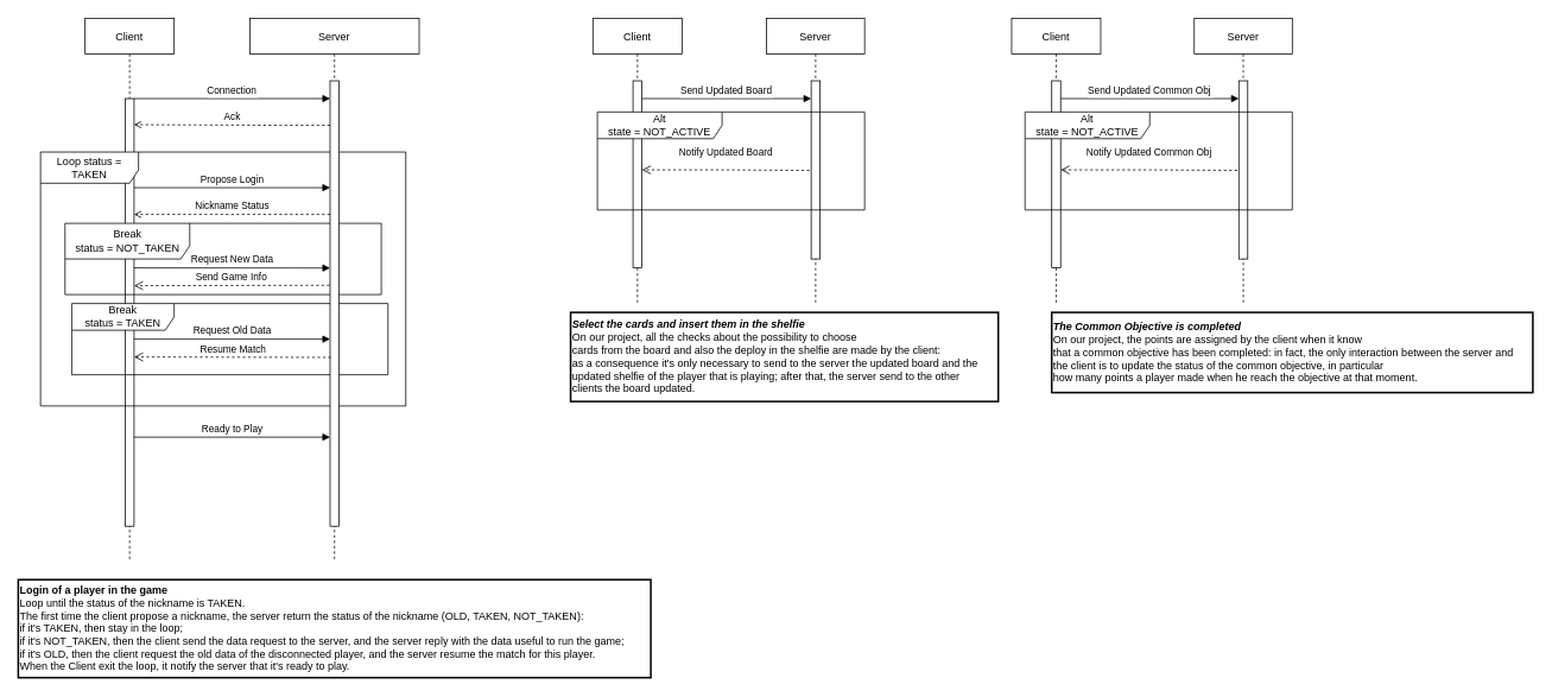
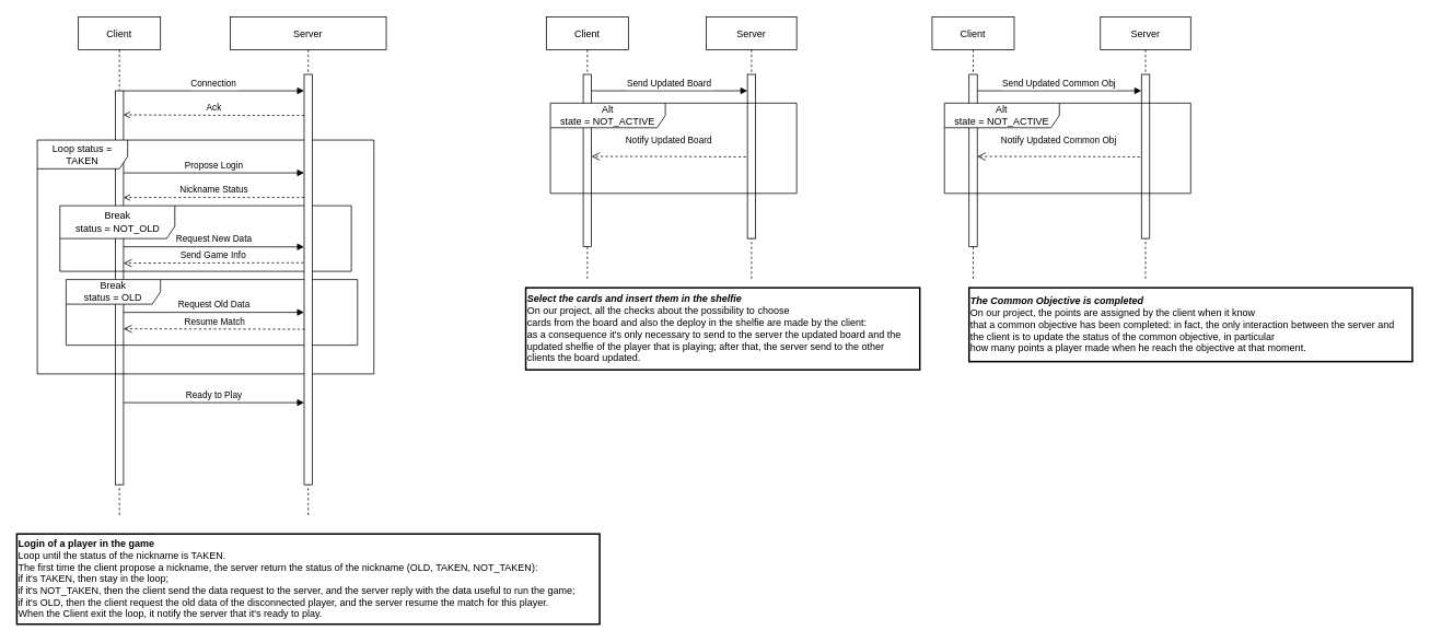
  <mxCell id="0" />
  <mxCell id="1" parent="0" />
  <mxCell id="2" value="Client" style="shape=umlLifeline;perimeter=lifelinePerimeter;container=1;collapsible=0;recursiveResize=0;rounded=0;shadow=0;strokeWidth=1;" parent="1" vertex="1"><mxGeometry x="95" y="20" width="100" height="610" as="geometry" /></mxCell>
  <mxCell id="3" value="" style="points=[];perimeter=orthogonalPerimeter;rounded=0;shadow=0;strokeWidth=1;" parent="2" vertex="1"><mxGeometry x="45" y="90" width="10" height="480" as="geometry" /></mxCell>
  <mxCell id="4" value="Ready to Play" style="html=1;verticalAlign=bottom;endArrow=block;rounded=0;" parent="2" target="9" edge="1"><mxGeometry width="80" relative="1" as="geometry"><mxPoint x="55" y="470" as="sourcePoint" /><mxPoint x="135" y="470" as="targetPoint" /></mxGeometry></mxCell>
  <mxCell id="5" value="Loop status = TAKEN" style="shape=umlFrame;whiteSpace=wrap;html=1;width=110;height=35;gradientColor=none;" parent="2" vertex="1"><mxGeometry x="-50" y="150" width="410" height="285" as="geometry" /></mxCell>
- <mxCell id="6" value="Break&lt;br&gt;status = NOT_TAKEN" style="shape=umlFrame;whiteSpace=wrap;html=1;width=140;height=40;" parent="2" vertex="1"><mxGeometry x="-22.5" y="230" width="355" height="80" as="geometry" /></mxCell>
- <mxCell id="7" value="Break&lt;br&gt;status = TAKEN" style="shape=umlFrame;whiteSpace=wrap;html=1;fillStyle=auto;fillColor=default;width=115;height=30;swimlaneFillColor=none;" parent="1" vertex="1"><mxGeometry x="80" y="340" width="355" height="80" as="geometry" /></mxCell>
+ <mxCell id="6" value="Break&lt;br&gt;status = NOT_OLD" style="shape=umlFrame;whiteSpace=wrap;html=1;width=140;height=40;" parent="2" vertex="1"><mxGeometry x="-22.5" y="230" width="355" height="80" as="geometry" /></mxCell>
+ <mxCell id="7" value="Break&lt;br&gt;status = OLD" style="shape=umlFrame;whiteSpace=wrap;html=1;fillStyle=auto;fillColor=default;width=115;height=30;swimlaneFillColor=none;" parent="1" vertex="1"><mxGeometry x="80" y="340" width="355" height="80" as="geometry" /></mxCell>
  <mxCell id="8" value="Server" style="shape=umlLifeline;perimeter=lifelinePerimeter;container=1;collapsible=0;recursiveResize=0;rounded=0;shadow=0;strokeWidth=1;" parent="1" vertex="1"><mxGeometry x="280" y="20" width="190" height="610" as="geometry" /></mxCell>
  <mxCell id="9" value="" style="points=[];perimeter=orthogonalPerimeter;rounded=0;shadow=0;strokeWidth=1;" parent="8" vertex="1"><mxGeometry x="90" y="70" width="10" height="500" as="geometry" /></mxCell>
  <mxCell id="10" value="Nickname Status" style="html=1;verticalAlign=bottom;endArrow=open;rounded=0;dashed=1;endFill=0;" parent="8" source="9" edge="1"><mxGeometry width="80" relative="1" as="geometry"><mxPoint x="-65" y="220" as="sourcePoint" /><mxPoint x="-130" y="220" as="targetPoint" /></mxGeometry></mxCell>
  <mxCell id="11" value="Request New Data" style="html=1;verticalAlign=bottom;endArrow=block;rounded=0;endFill=1;" parent="8" edge="1"><mxGeometry relative="1" as="geometry"><mxPoint x="-130" y="280" as="sourcePoint" /><mxPoint x="90" y="280.2" as="targetPoint" /></mxGeometry></mxCell>
  <mxCell id="12" value="Connection" style="verticalAlign=bottom;endArrow=block;shadow=0;strokeWidth=1;" parent="1" source="3" edge="1"><mxGeometry relative="1" as="geometry"><mxPoint x="255" y="100" as="sourcePoint" /><mxPoint x="370" y="110" as="targetPoint" /><Array as="points"><mxPoint x="255" y="110" /></Array></mxGeometry></mxCell>
  <mxCell id="13" value="Ack" style="html=1;verticalAlign=bottom;endArrow=open;rounded=0;dashed=1;endFill=0;entryX=0.99;entryY=0.061;entryDx=0;entryDy=0;entryPerimeter=0;exitX=0;exitY=0.1;exitDx=0;exitDy=0;exitPerimeter=0;" parent="1" source="9" target="3" edge="1"><mxGeometry x="0.0" width="80" relative="1" as="geometry"><mxPoint x="365" y="140" as="sourcePoint" /><mxPoint x="155" y="140" as="targetPoint" /><Array as="points"><mxPoint x="315" y="140" /></Array><mxPoint as="offset" /></mxGeometry></mxCell>
  <mxCell id="14" value="Resume Match" style="html=1;verticalAlign=bottom;endArrow=open;dashed=1;endSize=8;rounded=0;exitX=0.092;exitY=0.621;exitDx=0;exitDy=0;exitPerimeter=0;" parent="1" source="9" edge="1"><mxGeometry x="-0.001" relative="1" as="geometry"><mxPoint x="362.5" y="400" as="sourcePoint" /><mxPoint x="150" y="400" as="targetPoint" /><mxPoint as="offset" /></mxGeometry></mxCell>
  <mxCell id="15" value="Request Old Data" style="html=1;verticalAlign=bottom;endArrow=block;rounded=0;endFill=1;exitX=0.256;exitY=0.737;exitDx=0;exitDy=0;exitPerimeter=0;" parent="1" source="5" edge="1"><mxGeometry relative="1" as="geometry"><mxPoint x="157.5" y="379.8" as="sourcePoint" /><mxPoint x="370" y="380" as="targetPoint" /></mxGeometry></mxCell>
  <mxCell id="16" value="Client" style="shape=umlLifeline;perimeter=lifelinePerimeter;container=1;collapsible=0;recursiveResize=0;rounded=0;shadow=0;strokeWidth=1;" parent="1" vertex="1"><mxGeometry x="665" y="20" width="100" height="320" as="geometry" /></mxCell>
  <mxCell id="17" value="" style="points=[];perimeter=orthogonalPerimeter;rounded=0;shadow=0;strokeWidth=1;" parent="16" vertex="1"><mxGeometry x="45" y="70" width="10" height="210" as="geometry" /></mxCell>
  <mxCell id="18" value="Server" style="shape=umlLifeline;perimeter=lifelinePerimeter;container=1;collapsible=0;recursiveResize=0;rounded=0;shadow=0;strokeWidth=1;" parent="1" vertex="1"><mxGeometry x="860" y="20" width="110" height="320" as="geometry" /></mxCell>
  <mxCell id="19" value="" style="points=[];perimeter=orthogonalPerimeter;rounded=0;shadow=0;strokeWidth=1;" parent="18" vertex="1"><mxGeometry x="50" y="70" width="10" height="200" as="geometry" /></mxCell>
  <mxCell id="20" value="Alt&lt;br&gt;state = NOT_ACTIVE" style="shape=umlFrame;whiteSpace=wrap;html=1;fillStyle=auto;fillColor=default;width=140;height=30;" parent="18" vertex="1"><mxGeometry x="-190" y="105" width="300" height="110" as="geometry" /></mxCell>
  <mxCell id="21" value="Send Updated Board" style="verticalAlign=bottom;endArrow=block;shadow=0;strokeWidth=1;" parent="1" source="17" edge="1"><mxGeometry relative="1" as="geometry"><mxPoint x="815" y="100" as="sourcePoint" /><mxPoint x="910" y="110" as="targetPoint" /><Array as="points"><mxPoint x="815" y="110" /></Array><mxPoint as="offset" /></mxGeometry></mxCell>
  <mxCell id="22" value="Notify Updated Board" style="html=1;verticalAlign=bottom;endArrow=open;dashed=1;endSize=8;rounded=0;exitX=-0.189;exitY=0.503;exitDx=0;exitDy=0;exitPerimeter=0;" parent="1" source="19" edge="1"><mxGeometry x="-0.005" y="-10" relative="1" as="geometry"><mxPoint x="910" y="210" as="sourcePoint" /><mxPoint x="720" y="190" as="targetPoint" /><Array as="points"><mxPoint x="810" y="190" /></Array><mxPoint as="offset" /></mxGeometry></mxCell>
  <mxCell id="23" value="Client" style="shape=umlLifeline;perimeter=lifelinePerimeter;container=1;collapsible=0;recursiveResize=0;rounded=0;shadow=0;strokeWidth=1;" parent="1" vertex="1"><mxGeometry x="1135" y="20" width="100" height="320" as="geometry" /></mxCell>
  <mxCell id="24" value="" style="points=[];perimeter=orthogonalPerimeter;rounded=0;shadow=0;strokeWidth=1;" parent="23" vertex="1"><mxGeometry x="45" y="70" width="10" height="210" as="geometry" /></mxCell>
  <mxCell id="25" value="Server" style="shape=umlLifeline;perimeter=lifelinePerimeter;container=1;collapsible=0;recursiveResize=0;rounded=0;shadow=0;strokeWidth=1;" parent="1" vertex="1"><mxGeometry x="1340" y="20" width="110" height="320" as="geometry" /></mxCell>
  <mxCell id="26" value="" style="points=[];perimeter=orthogonalPerimeter;rounded=0;shadow=0;strokeWidth=1;" parent="25" vertex="1"><mxGeometry x="50" y="70" width="10" height="200" as="geometry" /></mxCell>
  <mxCell id="27" value="Alt&lt;br&gt;state = NOT_ACTIVE" style="shape=umlFrame;whiteSpace=wrap;html=1;fillStyle=auto;fillColor=default;width=140;height=30;" parent="25" vertex="1"><mxGeometry x="-190" y="105" width="300" height="110" as="geometry" /></mxCell>
  <mxCell id="28" value="Send Updated Common Obj" style="verticalAlign=bottom;endArrow=block;shadow=0;strokeWidth=1;" parent="1" source="24" edge="1"><mxGeometry x="0.003" relative="1" as="geometry"><mxPoint x="1295" y="100" as="sourcePoint" /><mxPoint x="1390" y="110" as="targetPoint" /><Array as="points"><mxPoint x="1295" y="110" /></Array><mxPoint as="offset" /></mxGeometry></mxCell>
  <mxCell id="29" value="Notify Updated Common Obj" style="html=1;verticalAlign=bottom;endArrow=open;dashed=1;endSize=8;rounded=0;exitX=-0.189;exitY=0.503;exitDx=0;exitDy=0;exitPerimeter=0;" parent="1" source="26" edge="1"><mxGeometry x="-0.005" y="-10" relative="1" as="geometry"><mxPoint x="1390" y="210" as="sourcePoint" /><mxPoint x="1190" y="190" as="targetPoint" /><Array as="points"><mxPoint x="1290" y="190" /></Array><mxPoint as="offset" /></mxGeometry></mxCell>
  <mxCell id="30" value="&lt;div style=&quot;&quot;&gt;&lt;div&gt;&lt;b&gt;Login of a player in the game&lt;/b&gt;&lt;/div&gt;&lt;div&gt;Loop until the status of the nickname is TAKEN.&lt;/div&gt;&lt;div&gt;The first time the client propose a nickname, the server return the status of the nickname (OLD, TAKEN, NOT_TAKEN):&amp;nbsp;&lt;/div&gt;&lt;div&gt;if it's TAKEN, then stay in the loop;&lt;/div&gt;&lt;div&gt;if it's NOT_TAKEN, then the client send the data request to the server, and the server reply with the data useful to run the game;&amp;nbsp;&lt;/div&gt;&lt;div&gt;if it's OLD, then the client request the old data of the disconnected player, and the server resume the match for this player.&lt;/div&gt;&lt;div style=&quot;&quot;&gt;When the Client exit the loop, it notify the server that it's ready to play.&lt;/div&gt;&lt;/div&gt;" style="text;html=1;align=left;verticalAlign=middle;resizable=0;points=[];autosize=1;strokeColor=default;fillColor=none;strokeWidth=2;" parent="1" vertex="1"><mxGeometry y="650" width="710" height="110" as="geometry" x="20" /></mxCell>
  <mxCell id="31" value="&lt;div&gt;&lt;b&gt;&lt;i&gt;Select the cards and insert them in the shelfie&lt;/i&gt;&lt;/b&gt;&lt;/div&gt;&lt;div&gt;On our project, all the checks about the possibility to choose&amp;nbsp;&lt;/div&gt;&lt;div style=&quot;&quot;&gt;cards from the board and also the deploy in the shelfie are made by the client:&amp;nbsp;&lt;/div&gt;&lt;div&gt;as a consequence it's only necessary to send to the server the updated board and the&amp;nbsp;&lt;/div&gt;&lt;div&gt;updated shelfie of the player that is playing; after that, the server send to the other&amp;nbsp;&lt;/div&gt;&lt;div&gt;clients the board updated.&lt;/div&gt;" style="text;html=1;align=left;verticalAlign=middle;resizable=0;points=[];autosize=1;strokeColor=default;fillColor=none;strokeWidth=2;" parent="1" vertex="1"><mxGeometry x="640" y="350" width="480" height="100" as="geometry" /></mxCell>
  <mxCell id="32" value="&lt;div&gt;&lt;b&gt;&lt;i&gt;The Common Objective is completed&lt;/i&gt;&lt;/b&gt;&lt;/div&gt;&lt;div style=&quot;&quot;&gt;On our project, the points are assigned by the client when it know&amp;nbsp;&lt;/div&gt;&lt;div&gt;that a common objective has been completed: in fact, the only interaction between the server and&amp;nbsp;&lt;/div&gt;&lt;div&gt;the client is to update the status of the common objective, in particular&amp;nbsp;&lt;/div&gt;&lt;div&gt;how many points a player made when he reach the objective at that moment.&lt;/div&gt;" style="text;html=1;align=left;verticalAlign=middle;resizable=0;points=[];autosize=1;strokeColor=default;fillColor=none;strokeWidth=2;" parent="1" vertex="1"><mxGeometry x="1180" y="350" width="540" height="90" as="geometry" /></mxCell>
  <mxCell id="33" value="Send Game Info" style="html=1;verticalAlign=bottom;endArrow=open;dashed=1;endSize=8;rounded=0;exitX=-0.056;exitY=0.459;exitDx=0;exitDy=0;exitPerimeter=0;" parent="1" source="9" edge="1"><mxGeometry x="-0.001" relative="1" as="geometry"><mxPoint x="362.5" y="320" as="sourcePoint" /><mxPoint x="150" y="320" as="targetPoint" /><mxPoint as="offset" /></mxGeometry></mxCell>
  <mxCell id="34" value="Propose Login" style="html=1;verticalAlign=bottom;endArrow=block;rounded=0;" parent="1" target="9" edge="1"><mxGeometry width="80" relative="1" as="geometry"><mxPoint x="150" y="210" as="sourcePoint" /><mxPoint x="235" y="210" as="targetPoint" /></mxGeometry></mxCell>
